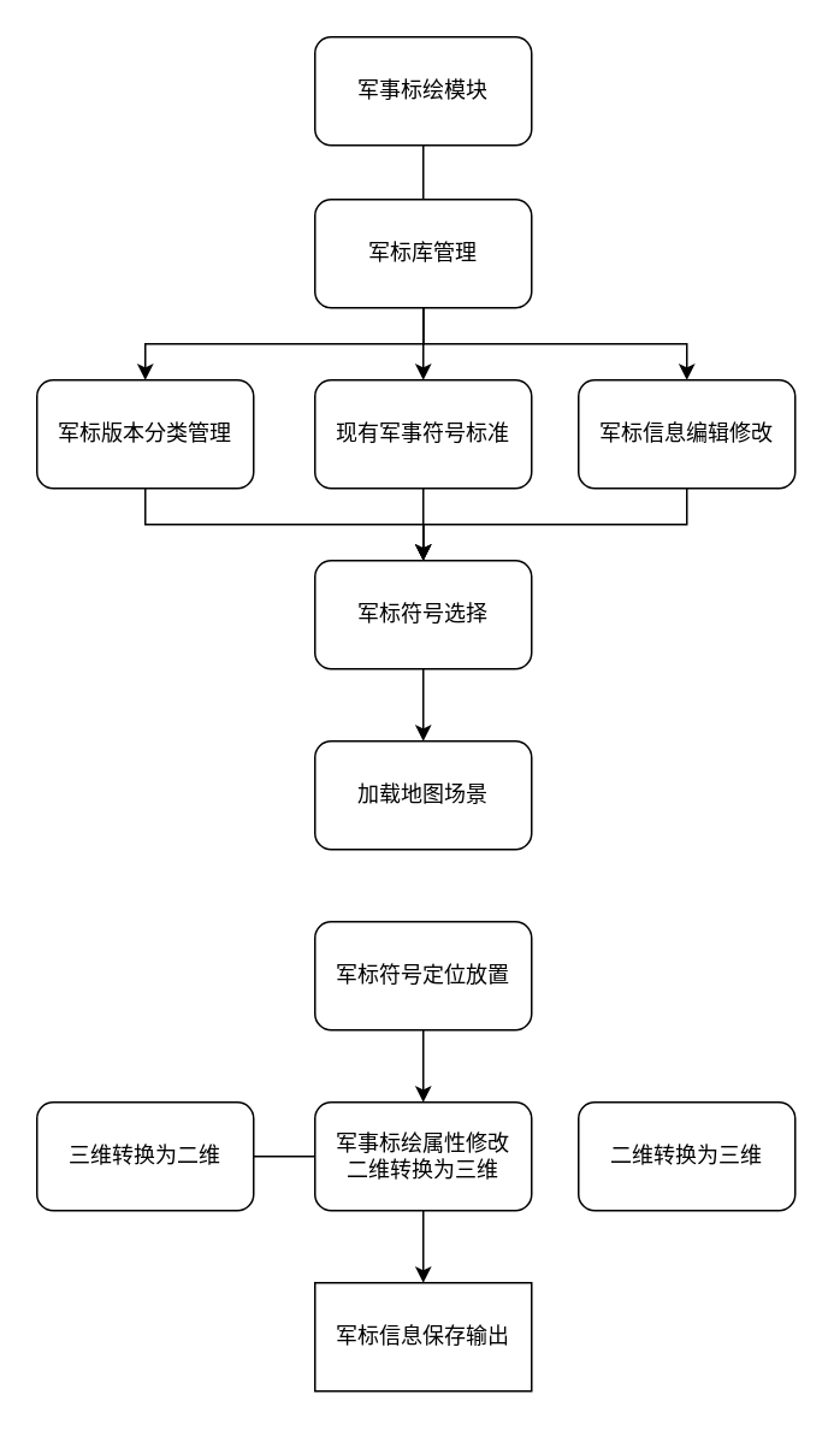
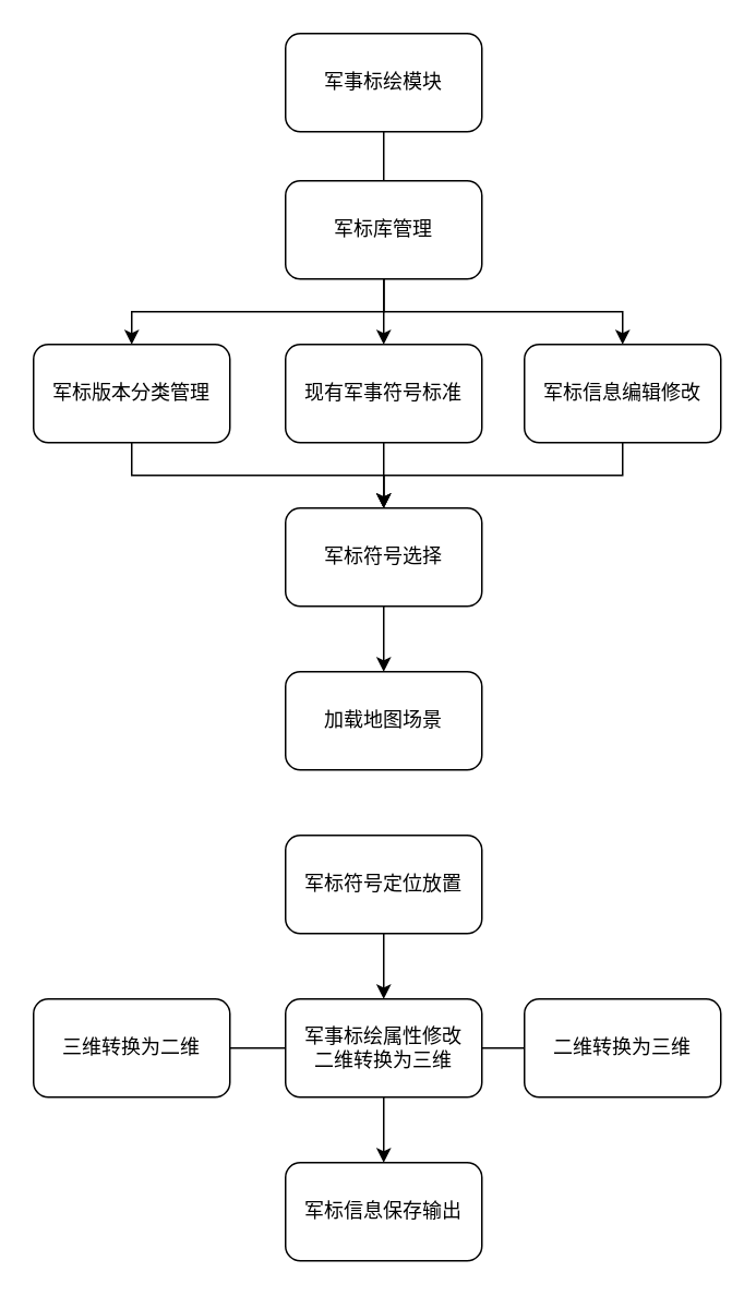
  <mxCell id="0" />
  <mxCell id="1" parent="0" />
  <mxCell id="2" value="军事标绘模块" style="rounded=1;whiteSpace=wrap;html=1;" vertex="1" parent="1"><mxGeometry x="174" y="20" width="120" height="60" as="geometry" /></mxCell>
  <mxCell id="3" style="edgeStyle=orthogonalEdgeStyle;rounded=0;orthogonalLoop=1;jettySize=auto;html=1;exitX=0.5;exitY=1;exitDx=0;exitDy=0;" edge="1" parent="1" source="7" target="9"><mxGeometry relative="1" as="geometry" /></mxCell>
  <mxCell id="4" value="" style="edgeStyle=orthogonalEdgeStyle;rounded=0;orthogonalLoop=1;jettySize=auto;html=1;endArrow=none;endFill=0;" edge="1" parent="1" source="7" target="2"><mxGeometry relative="1" as="geometry" /></mxCell>
  <mxCell id="5" style="edgeStyle=orthogonalEdgeStyle;rounded=0;orthogonalLoop=1;jettySize=auto;html=1;exitX=0.5;exitY=1;exitDx=0;exitDy=0;" edge="1" parent="1" source="7" target="11"><mxGeometry relative="1" as="geometry" /></mxCell>
  <mxCell id="6" style="edgeStyle=orthogonalEdgeStyle;rounded=0;orthogonalLoop=1;jettySize=auto;html=1;exitX=0.5;exitY=1;exitDx=0;exitDy=0;" edge="1" parent="1" source="7" target="13"><mxGeometry relative="1" as="geometry" /></mxCell>
  <mxCell id="7" value="军标库管理" style="rounded=1;whiteSpace=wrap;html=1;" vertex="1" parent="1"><mxGeometry x="174" y="110" width="120" height="60" as="geometry" /></mxCell>
  <mxCell id="8" style="edgeStyle=orthogonalEdgeStyle;rounded=0;orthogonalLoop=1;jettySize=auto;html=1;exitX=0.5;exitY=1;exitDx=0;exitDy=0;entryX=0.5;entryY=0;entryDx=0;entryDy=0;" edge="1" parent="1" source="9" target="15"><mxGeometry relative="1" as="geometry" /></mxCell>
  <mxCell id="9" value="军标版本分类管理" style="rounded=1;whiteSpace=wrap;html=1;" vertex="1" parent="1"><mxGeometry x="20" y="210" width="120" height="60" as="geometry" /></mxCell>
  <mxCell id="10" style="edgeStyle=orthogonalEdgeStyle;rounded=0;orthogonalLoop=1;jettySize=auto;html=1;exitX=0.5;exitY=1;exitDx=0;exitDy=0;" edge="1" parent="1" source="11" target="15"><mxGeometry relative="1" as="geometry" /></mxCell>
  <mxCell id="11" value="现有军事符号标准" style="rounded=1;whiteSpace=wrap;html=1;" vertex="1" parent="1"><mxGeometry x="174" y="210" width="120" height="60" as="geometry" /></mxCell>
  <mxCell id="12" style="edgeStyle=orthogonalEdgeStyle;rounded=0;orthogonalLoop=1;jettySize=auto;html=1;exitX=0.5;exitY=1;exitDx=0;exitDy=0;entryX=0.5;entryY=0;entryDx=0;entryDy=0;" edge="1" parent="1" source="13" target="15"><mxGeometry relative="1" as="geometry" /></mxCell>
  <mxCell id="13" value="军标信息编辑修改" style="rounded=1;whiteSpace=wrap;html=1;" vertex="1" parent="1"><mxGeometry x="320" y="210" width="120" height="60" as="geometry" /></mxCell>
  <mxCell id="14" style="edgeStyle=orthogonalEdgeStyle;rounded=0;orthogonalLoop=1;jettySize=auto;html=1;exitX=0.5;exitY=1;exitDx=0;exitDy=0;" edge="1" parent="1" source="15" target="16"><mxGeometry relative="1" as="geometry" /></mxCell>
  <mxCell id="15" value="军标符号选择" style="rounded=1;whiteSpace=wrap;html=1;" vertex="1" parent="1"><mxGeometry x="174" y="310" width="120" height="60" as="geometry" /></mxCell>
  <mxCell id="16" value="加载地图场景" style="rounded=1;whiteSpace=wrap;html=1;" vertex="1" parent="1"><mxGeometry x="174" y="410" width="120" height="60" as="geometry" /></mxCell>
  <mxCell id="17" style="edgeStyle=orthogonalEdgeStyle;rounded=0;orthogonalLoop=1;jettySize=auto;html=1;exitX=0.5;exitY=1;exitDx=0;exitDy=0;" edge="1" parent="1" source="18" target="21"><mxGeometry relative="1" as="geometry" /></mxCell>
  <mxCell id="18" value="军标符号定位放置" style="rounded=1;whiteSpace=wrap;html=1;" vertex="1" parent="1"><mxGeometry x="174" y="510" width="120" height="60" as="geometry" /></mxCell>
+ <mxCell id="19" style="edgeStyle=orthogonalEdgeStyle;rounded=0;orthogonalLoop=1;jettySize=auto;html=1;exitX=1;exitY=0.5;exitDx=0;exitDy=0;entryX=0;entryY=0.5;entryDx=0;entryDy=0;endArrow=none;endFill=0;" edge="1" parent="1" source="21" target="22"><mxGeometry relative="1" as="geometry" /></mxCell>
  <mxCell id="20" style="edgeStyle=orthogonalEdgeStyle;rounded=0;orthogonalLoop=1;jettySize=auto;html=1;exitX=0.5;exitY=1;exitDx=0;exitDy=0;" edge="1" parent="1" source="21" target="25"><mxGeometry relative="1" as="geometry" /></mxCell>
  <mxCell id="21" value="军事标绘属性修改&lt;div&gt;二维转换为三维&lt;/div&gt;" style="rounded=1;whiteSpace=wrap;html=1;" vertex="1" parent="1"><mxGeometry x="174" y="610" width="120" height="60" as="geometry" /></mxCell>
  <mxCell id="22" value="二维转换为三维" style="rounded=1;whiteSpace=wrap;html=1;" vertex="1" parent="1"><mxGeometry x="320" y="610" width="120" height="60" as="geometry" /></mxCell>
  <mxCell id="23" style="edgeStyle=orthogonalEdgeStyle;rounded=0;orthogonalLoop=1;jettySize=auto;html=1;exitX=1;exitY=0.5;exitDx=0;exitDy=0;endArrow=none;endFill=0;" edge="1" parent="1" source="24" target="21"><mxGeometry relative="1" as="geometry" /></mxCell>
  <mxCell id="24" value="三维转换为二维" style="rounded=1;whiteSpace=wrap;html=1;" vertex="1" parent="1"><mxGeometry x="20" y="610" width="120" height="60" as="geometry" /></mxCell>
- <mxCell id="25" value="军标信息保存输出" style="whiteSpace=wrap;html=1;rounded=0;" vertex="1" parent="1"><mxGeometry x="174" y="710" width="120" height="60" as="geometry" /></mxCell>
+ <mxCell id="25" value="军标信息保存输出" style="rounded=1;whiteSpace=wrap;html=1;" vertex="1" parent="1"><mxGeometry x="174" y="710" width="120" height="60" as="geometry" /></mxCell>
